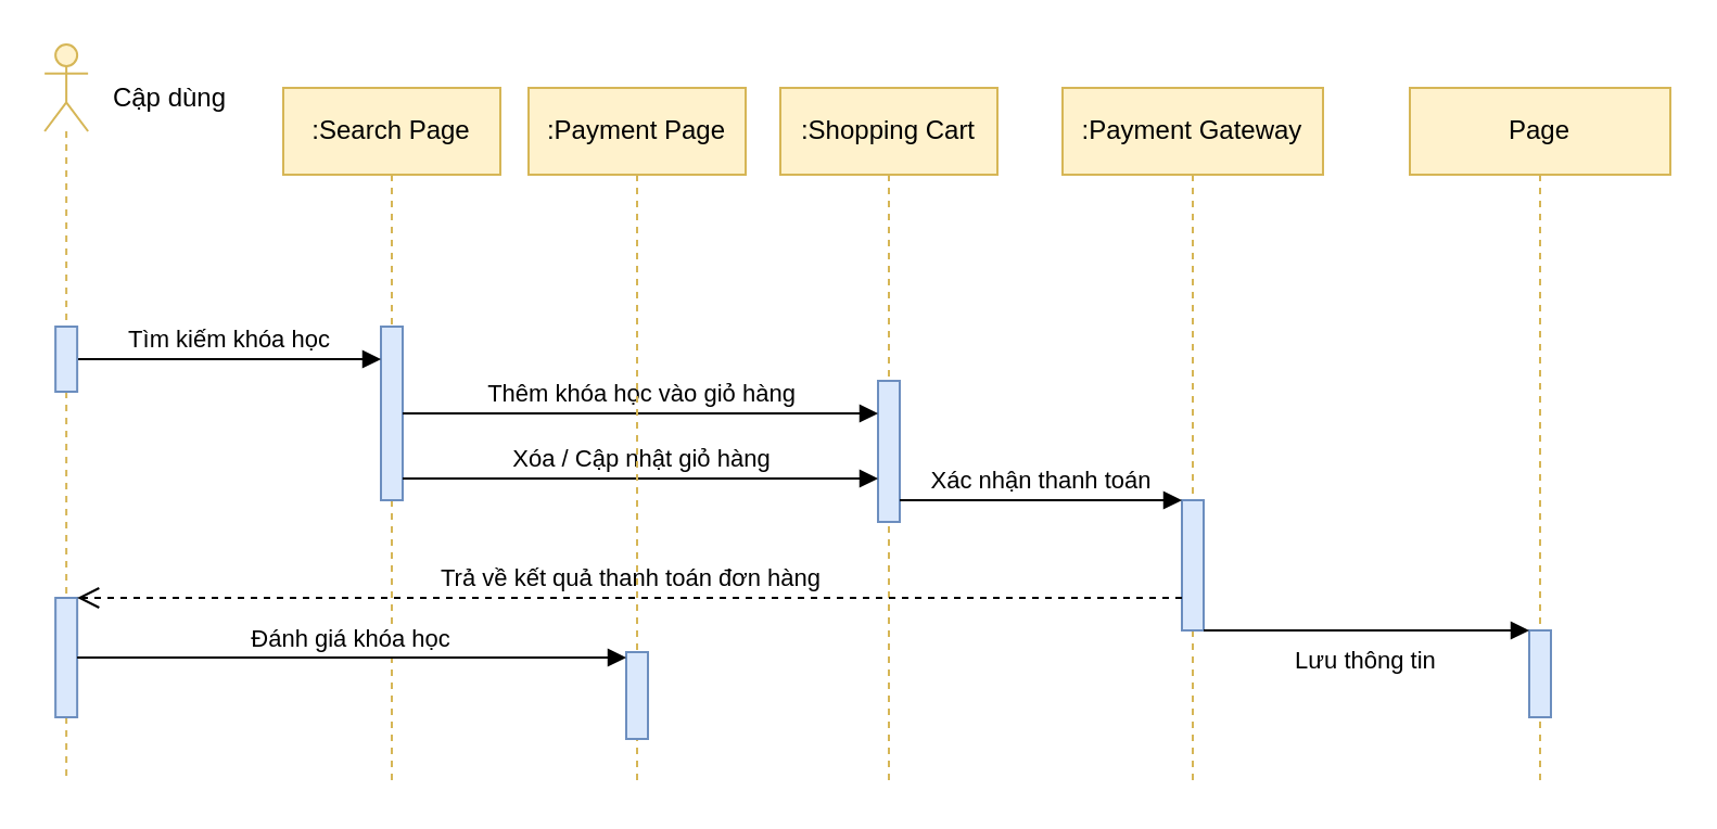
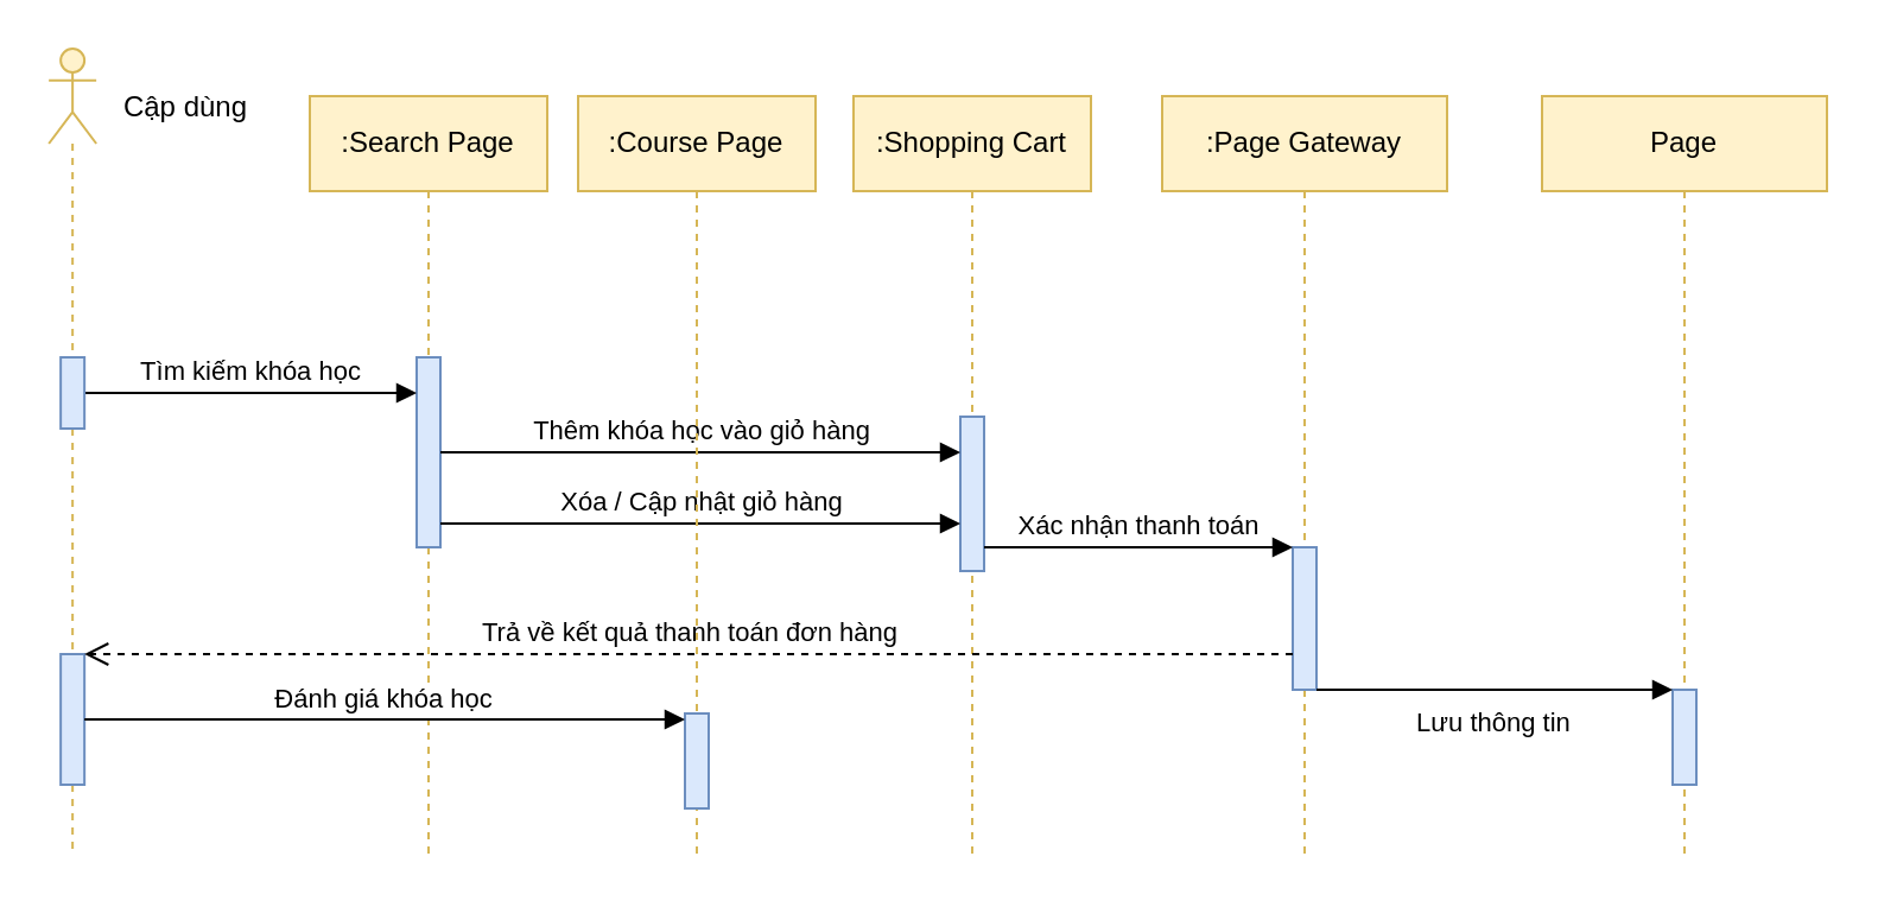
  <mxCell id="0" />
  <mxCell id="1" parent="0" />
  <mxCell id="2" value=":Search Page" style="shape=umlLifeline;perimeter=lifelinePerimeter;whiteSpace=wrap;html=1;container=0;dropTarget=0;collapsible=0;recursiveResize=0;outlineConnect=0;portConstraint=eastwest;newEdgeStyle={&quot;edgeStyle&quot;:&quot;elbowEdgeStyle&quot;,&quot;elbow&quot;:&quot;vertical&quot;,&quot;curved&quot;:0,&quot;rounded&quot;:0};fillColor=#fff2cc;strokeColor=#d6b656;" vertex="1" parent="1"><mxGeometry x="130" y="40" width="100" height="320" as="geometry" /></mxCell>
  <mxCell id="3" value="" style="html=1;points=[];perimeter=orthogonalPerimeter;outlineConnect=0;targetShapes=umlLifeline;portConstraint=eastwest;newEdgeStyle={&quot;edgeStyle&quot;:&quot;elbowEdgeStyle&quot;,&quot;elbow&quot;:&quot;vertical&quot;,&quot;curved&quot;:0,&quot;rounded&quot;:0};fillColor=#dae8fc;strokeColor=#6c8ebf;" vertex="1" parent="2"><mxGeometry x="45" y="110" width="10" height="80" as="geometry" /></mxCell>
  <mxCell id="4" value=":Shopping Cart" style="shape=umlLifeline;perimeter=lifelinePerimeter;whiteSpace=wrap;html=1;container=0;dropTarget=0;collapsible=0;recursiveResize=0;outlineConnect=0;portConstraint=eastwest;newEdgeStyle={&quot;edgeStyle&quot;:&quot;elbowEdgeStyle&quot;,&quot;elbow&quot;:&quot;vertical&quot;,&quot;curved&quot;:0,&quot;rounded&quot;:0};fillColor=#fff2cc;strokeColor=#d6b656;" vertex="1" parent="1"><mxGeometry x="359" y="40" width="100" height="320" as="geometry" /></mxCell>
  <mxCell id="5" value="" style="html=1;points=[];perimeter=orthogonalPerimeter;outlineConnect=0;targetShapes=umlLifeline;portConstraint=eastwest;newEdgeStyle={&quot;edgeStyle&quot;:&quot;elbowEdgeStyle&quot;,&quot;elbow&quot;:&quot;vertical&quot;,&quot;curved&quot;:0,&quot;rounded&quot;:0};fillColor=#dae8fc;strokeColor=#6c8ebf;" vertex="1" parent="4"><mxGeometry x="45" y="135" width="10" height="65" as="geometry" /></mxCell>
  <mxCell id="6" value="Tìm kiếm khóa học" style="html=1;verticalAlign=bottom;endArrow=block;curved=0;rounded=0;" edge="1" parent="1" source="8" target="3"><mxGeometry width="80" relative="1" as="geometry"><mxPoint x="201.07" y="250" as="sourcePoint" /><mxPoint x="431.07" y="290" as="targetPoint" /></mxGeometry></mxCell>
  <mxCell id="7" value="" style="shape=umlLifeline;perimeter=lifelinePerimeter;whiteSpace=wrap;html=1;container=1;dropTarget=0;collapsible=0;recursiveResize=0;outlineConnect=0;portConstraint=eastwest;newEdgeStyle={&quot;curved&quot;:0,&quot;rounded&quot;:0};participant=umlActor;fillColor=#fff2cc;strokeColor=#d6b656;" vertex="1" parent="1"><mxGeometry x="20.07" y="20" width="20" height="340" as="geometry" /></mxCell>
  <mxCell id="8" value="" style="html=1;points=[[0,0,0,0,5],[0,1,0,0,-5],[1,0,0,0,5],[1,1,0,0,-5]];perimeter=orthogonalPerimeter;outlineConnect=0;targetShapes=umlLifeline;portConstraint=eastwest;newEdgeStyle={&quot;curved&quot;:0,&quot;rounded&quot;:0};fillColor=#dae8fc;strokeColor=#6c8ebf;" vertex="1" parent="7"><mxGeometry x="5" y="130" width="10" height="30" as="geometry" /></mxCell>
  <mxCell id="9" value="" style="html=1;points=[[0,0,0,0,5],[0,1,0,0,-5],[1,0,0,0,5],[1,1,0,0,-5]];perimeter=orthogonalPerimeter;outlineConnect=0;targetShapes=umlLifeline;portConstraint=eastwest;newEdgeStyle={&quot;curved&quot;:0,&quot;rounded&quot;:0};fillColor=#dae8fc;strokeColor=#6c8ebf;" vertex="1" parent="7"><mxGeometry x="5" y="255" width="10" height="55" as="geometry" /></mxCell>
  <mxCell id="10" value="Cập dùng" style="text;html=1;strokeColor=none;fillColor=none;align=center;verticalAlign=middle;whiteSpace=wrap;rounded=0;" vertex="1" parent="1"><mxGeometry x="48" y="30" width="60" height="30" as="geometry" /></mxCell>
  <mxCell id="11" value="Thêm khóa học vào giỏ hàng" style="html=1;verticalAlign=bottom;endArrow=block;curved=0;rounded=0;" edge="1" parent="1" source="3" target="5"><mxGeometry width="80" relative="1" as="geometry"><mxPoint x="185" y="170" as="sourcePoint" /><mxPoint x="374" y="170" as="targetPoint" /></mxGeometry></mxCell>
  <mxCell id="12" value="Xóa / Cập nhật giỏ hàng" style="html=1;verticalAlign=bottom;endArrow=block;curved=0;rounded=0;" edge="1" parent="1" target="5"><mxGeometry width="80" relative="1" as="geometry"><mxPoint x="185" y="220" as="sourcePoint" /><mxPoint x="408" y="220" as="targetPoint" /></mxGeometry></mxCell>
- <mxCell id="13" value=":Payment Gateway" style="shape=umlLifeline;perimeter=lifelinePerimeter;whiteSpace=wrap;html=1;container=0;dropTarget=0;collapsible=0;recursiveResize=0;outlineConnect=0;portConstraint=eastwest;newEdgeStyle={&quot;edgeStyle&quot;:&quot;elbowEdgeStyle&quot;,&quot;elbow&quot;:&quot;vertical&quot;,&quot;curved&quot;:0,&quot;rounded&quot;:0};fillColor=#fff2cc;strokeColor=#d6b656;" vertex="1" parent="1"><mxGeometry x="489" y="40" width="120" height="320" as="geometry" /></mxCell>
+ <mxCell id="13" value=":Page Gateway" style="shape=umlLifeline;perimeter=lifelinePerimeter;whiteSpace=wrap;html=1;container=0;dropTarget=0;collapsible=0;recursiveResize=0;outlineConnect=0;portConstraint=eastwest;newEdgeStyle={&quot;edgeStyle&quot;:&quot;elbowEdgeStyle&quot;,&quot;elbow&quot;:&quot;vertical&quot;,&quot;curved&quot;:0,&quot;rounded&quot;:0};fillColor=#fff2cc;strokeColor=#d6b656;" vertex="1" parent="1"><mxGeometry x="489" y="40" width="120" height="320" as="geometry" /></mxCell>
  <mxCell id="14" value="" style="html=1;points=[];perimeter=orthogonalPerimeter;outlineConnect=0;targetShapes=umlLifeline;portConstraint=eastwest;newEdgeStyle={&quot;edgeStyle&quot;:&quot;elbowEdgeStyle&quot;,&quot;elbow&quot;:&quot;vertical&quot;,&quot;curved&quot;:0,&quot;rounded&quot;:0};fillColor=#dae8fc;strokeColor=#6c8ebf;" vertex="1" parent="13"><mxGeometry x="55" y="190" width="10" height="60" as="geometry" /></mxCell>
  <mxCell id="15" value="Xác nhận thanh toán" style="html=1;verticalAlign=bottom;endArrow=block;curved=0;rounded=0;" edge="1" parent="1" source="5" target="14"><mxGeometry x="0.003" width="80" relative="1" as="geometry"><mxPoint x="479" y="290" as="sourcePoint" /><mxPoint x="559" y="290" as="targetPoint" /><mxPoint as="offset" /></mxGeometry></mxCell>
  <mxCell id="16" value="Trả về kết quả thanh toán đơn hàng" style="html=1;verticalAlign=bottom;endArrow=open;dashed=1;endSize=8;curved=0;rounded=0;" edge="1" parent="1" source="14" target="9"><mxGeometry x="-0.001" relative="1" as="geometry"><mxPoint x="309" y="340" as="sourcePoint" /><mxPoint x="229" y="340" as="targetPoint" /><mxPoint as="offset" /></mxGeometry></mxCell>
  <mxCell id="17" value="Page" style="shape=umlLifeline;perimeter=lifelinePerimeter;whiteSpace=wrap;html=1;container=0;dropTarget=0;collapsible=0;recursiveResize=0;outlineConnect=0;portConstraint=eastwest;newEdgeStyle={&quot;edgeStyle&quot;:&quot;elbowEdgeStyle&quot;,&quot;elbow&quot;:&quot;vertical&quot;,&quot;curved&quot;:0,&quot;rounded&quot;:0};fillColor=#fff2cc;strokeColor=#d6b656;" vertex="1" parent="1"><mxGeometry x="649" y="40" width="120" height="320" as="geometry" /></mxCell>
  <mxCell id="18" value="" style="html=1;points=[];perimeter=orthogonalPerimeter;outlineConnect=0;targetShapes=umlLifeline;portConstraint=eastwest;newEdgeStyle={&quot;edgeStyle&quot;:&quot;elbowEdgeStyle&quot;,&quot;elbow&quot;:&quot;vertical&quot;,&quot;curved&quot;:0,&quot;rounded&quot;:0};fillColor=#dae8fc;strokeColor=#6c8ebf;" vertex="1" parent="17"><mxGeometry x="55" y="250" width="10" height="40" as="geometry" /></mxCell>
  <mxCell id="19" value="Lưu thông tin&amp;nbsp;" style="html=1;verticalAlign=bottom;endArrow=block;curved=0;rounded=0;" edge="1" parent="1" source="14" target="18"><mxGeometry x="0.019" y="-22" width="80" relative="1" as="geometry"><mxPoint x="99" y="310" as="sourcePoint" /><mxPoint x="409" y="490" as="targetPoint" /><mxPoint y="1" as="offset" /></mxGeometry></mxCell>
- <mxCell id="20" value=":Payment Page" style="shape=umlLifeline;perimeter=lifelinePerimeter;whiteSpace=wrap;html=1;container=0;dropTarget=0;collapsible=0;recursiveResize=0;outlineConnect=0;portConstraint=eastwest;newEdgeStyle={&quot;edgeStyle&quot;:&quot;elbowEdgeStyle&quot;,&quot;elbow&quot;:&quot;vertical&quot;,&quot;curved&quot;:0,&quot;rounded&quot;:0};fillColor=#fff2cc;strokeColor=#d6b656;" vertex="1" parent="1"><mxGeometry x="243" y="40" width="100" height="320" as="geometry" /></mxCell>
+ <mxCell id="20" value=":Course Page" style="shape=umlLifeline;perimeter=lifelinePerimeter;whiteSpace=wrap;html=1;container=0;dropTarget=0;collapsible=0;recursiveResize=0;outlineConnect=0;portConstraint=eastwest;newEdgeStyle={&quot;edgeStyle&quot;:&quot;elbowEdgeStyle&quot;,&quot;elbow&quot;:&quot;vertical&quot;,&quot;curved&quot;:0,&quot;rounded&quot;:0};fillColor=#fff2cc;strokeColor=#d6b656;" vertex="1" parent="1"><mxGeometry x="243" y="40" width="100" height="320" as="geometry" /></mxCell>
  <mxCell id="21" value="" style="html=1;points=[];perimeter=orthogonalPerimeter;outlineConnect=0;targetShapes=umlLifeline;portConstraint=eastwest;newEdgeStyle={&quot;edgeStyle&quot;:&quot;elbowEdgeStyle&quot;,&quot;elbow&quot;:&quot;vertical&quot;,&quot;curved&quot;:0,&quot;rounded&quot;:0};fillColor=#dae8fc;strokeColor=#6c8ebf;" vertex="1" parent="20"><mxGeometry x="45" y="260" width="10" height="40" as="geometry" /></mxCell>
  <mxCell id="22" value="Đánh giá khóa học" style="html=1;verticalAlign=bottom;endArrow=block;curved=0;rounded=0;" edge="1" parent="1" source="9" target="21"><mxGeometry width="80" relative="1" as="geometry"><mxPoint x="179" y="300" as="sourcePoint" /><mxPoint x="259" y="300" as="targetPoint" /></mxGeometry></mxCell>
